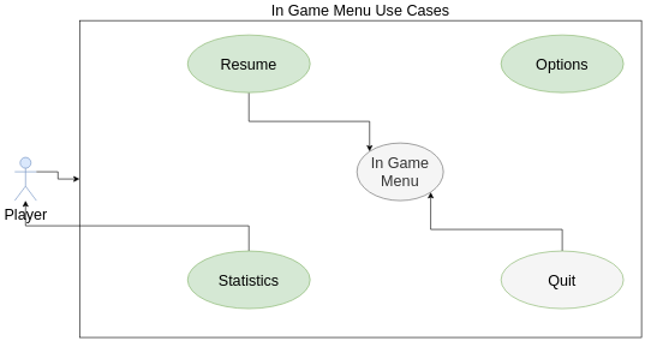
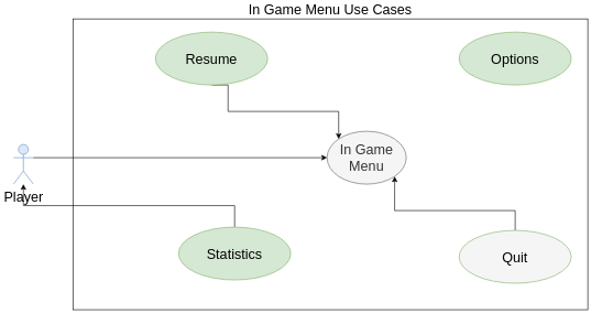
  <mxCell id="0" />
  <mxCell id="1" parent="0" />
  <mxCell id="2" value="In Game Menu Use Cases" style="rounded=0;whiteSpace=wrap;html=1;labelPosition=center;verticalLabelPosition=top;align=center;verticalAlign=bottom;fontSize=21;" parent="1" vertex="1"><mxGeometry x="110" y="20" width="780" height="440" as="geometry" /></mxCell>
- <mxCell id="3" style="edgeStyle=orthogonalEdgeStyle;rounded=0;orthogonalLoop=1;jettySize=auto;html=1;exitX=1;exitY=0.333;exitDx=0;exitDy=0;exitPerimeter=0;fontSize=21;" parent="1" source="4" target="2" edge="1"><mxGeometry relative="1" as="geometry" /></mxCell>
+ <mxCell id="3" style="edgeStyle=orthogonalEdgeStyle;rounded=0;orthogonalLoop=1;jettySize=auto;html=1;exitX=1;exitY=0.333;exitDx=0;exitDy=0;exitPerimeter=0;entryX=0;entryY=0.5;entryDx=0;entryDy=0;fontSize=21;" parent="1" source="4" target="5" edge="1"><mxGeometry relative="1" as="geometry" /></mxCell>
  <mxCell id="4" value="Player" style="shape=umlActor;verticalLabelPosition=bottom;verticalAlign=top;html=1;fontSize=21;fillColor=#dae8fc;strokeColor=#6c8ebf;" parent="1" vertex="1"><mxGeometry x="20" y="210" width="30" height="60" as="geometry" /></mxCell>
  <mxCell id="5" value="In Game Menu" style="ellipse;whiteSpace=wrap;html=1;fontSize=21;fillColor=#f5f5f5;strokeColor=#666666;fontColor=#333333;" parent="1" vertex="1"><mxGeometry x="495" y="190" width="120" height="80" as="geometry" /></mxCell>
  <mxCell id="6" style="edgeStyle=orthogonalEdgeStyle;rounded=0;orthogonalLoop=1;jettySize=auto;html=1;exitX=0.5;exitY=0;exitDx=0;exitDy=0;entryX=1;entryY=1;entryDx=0;entryDy=0;fontSize=21;" parent="1" source="7" target="5" edge="1"><mxGeometry relative="1" as="geometry"><Array as="points"><mxPoint x="780" y="310" /><mxPoint x="597" y="310" /></Array></mxGeometry></mxCell>
  <mxCell id="7" value="Quit" style="ellipse;whiteSpace=wrap;html=1;fontSize=21;fillColor=#f5f5f5;strokeColor=#82b366;" parent="1" vertex="1"><mxGeometry x="695" y="340" width="170" height="80" as="geometry" /></mxCell>
  <mxCell id="8" value="Options" style="ellipse;whiteSpace=wrap;html=1;fontSize=21;fillColor=#d5e8d4;strokeColor=#82b366;" parent="1" vertex="1"><mxGeometry x="695" y="40" width="170" height="80" as="geometry" /></mxCell>
  <mxCell id="9" style="edgeStyle=orthogonalEdgeStyle;rounded=0;orthogonalLoop=1;jettySize=auto;html=1;exitX=0.5;exitY=1;exitDx=0;exitDy=0;entryX=0;entryY=0;entryDx=0;entryDy=0;fontSize=21;" parent="1" source="10" target="5" edge="1"><mxGeometry relative="1" as="geometry"><Array as="points"><mxPoint x="345" y="160" /><mxPoint x="513" y="160" /></Array></mxGeometry></mxCell>
- <mxCell id="10" value="Resume" style="ellipse;whiteSpace=wrap;html=1;fontSize=21;fillColor=#d5e8d4;strokeColor=#82b366;" parent="1" vertex="1"><mxGeometry x="260" y="40" width="170" height="80" as="geometry" /></mxCell>
+ <mxCell id="10" value="Resume" style="ellipse;whiteSpace=wrap;html=1;fontSize=21;fillColor=#d5e8d4;strokeColor=#82b366;" parent="1" vertex="1"><mxGeometry x="235" y="40" width="170" height="80" as="geometry" /></mxCell>
  <mxCell id="11" style="edgeStyle=orthogonalEdgeStyle;rounded=0;orthogonalLoop=1;jettySize=auto;html=1;exitX=0.5;exitY=0;exitDx=0;exitDy=0;fontSize=21;" parent="1" source="12" target="4" edge="1"><mxGeometry relative="1" as="geometry" /></mxCell>
- <mxCell id="12" value="Statistics" style="ellipse;whiteSpace=wrap;html=1;fontSize=21;fillColor=#d5e8d4;strokeColor=#82b366;" parent="1" vertex="1"><mxGeometry x="260" y="340" width="170" height="80" as="geometry" /></mxCell>
+ <mxCell id="12" value="Statistics" style="ellipse;whiteSpace=wrap;html=1;fontSize=21;fillColor=#d5e8d4;strokeColor=#82b366;" parent="1" vertex="1"><mxGeometry x="270" y="335" width="170" height="80" as="geometry" /></mxCell>
